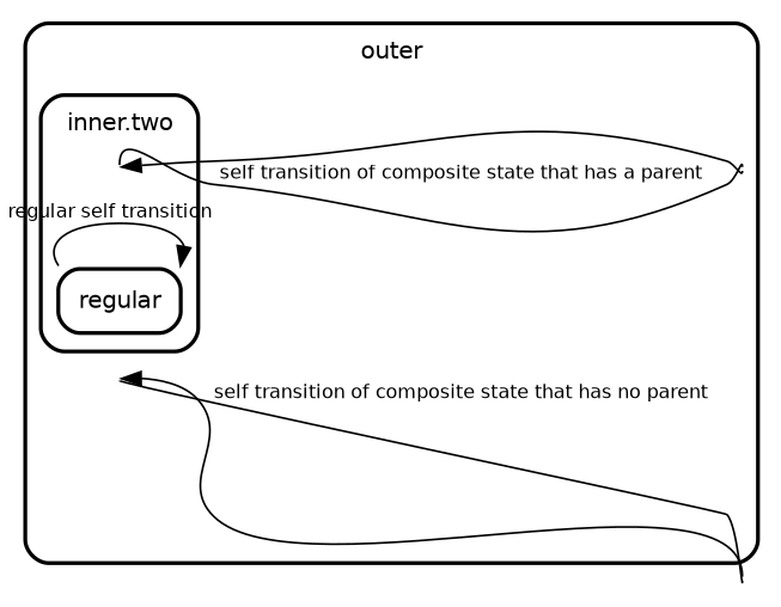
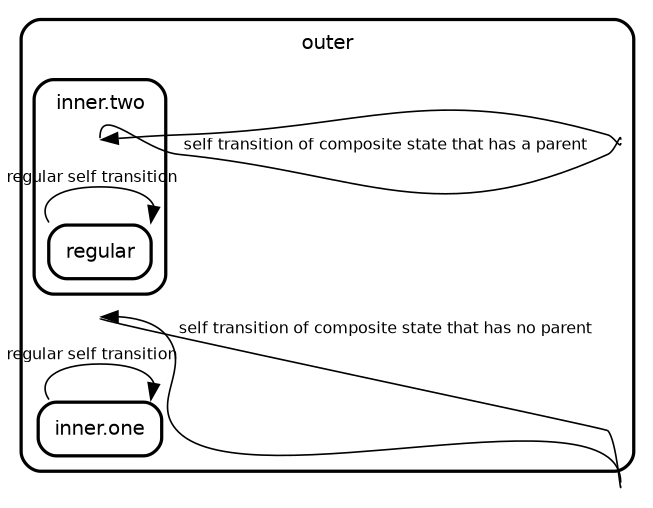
  digraph {
    compound=true
    fontname=Helvetica
    fontsize=12
    nodesep=0.3
    ordering=out
    penwidth=2.0
    rankdir=LR
    ranksep=0.1
    splines=true
    node [fillcolor=transparent fontname=Helvetica fontsize=12 margin=0 penwidth=2.0 shape=point style=invis]
    edge [fontname=Helvetica fontsize=10]
    "inner.two" [fixedsize=true height=0 width=0]
    n2 [label=<        <table align="center" cellborder="0" border="2" style="rounded" width="48">         <tr><td width="48" cellpadding="7">regular</td></tr>       </table>     > shape=plaintext style=filled]
    outer [fixedsize=true height=0 width=0]
    "self_inner.two" [height=0 width=0 margin=""]
+   n5 [label=<        <table align="center" cellborder="0" border="2" style="rounded" width="48">         <tr><td width="48" cellpadding="7">inner.one</td></tr>       </table>     > shape=plaintext style=filled]
    self_outer [height=0 width=0 margin=""]
    subgraph cluster_1 {
      label=<       <table cellborder="0" border="0">         <tr><td>outer</td></tr>       </table>       >
      style=rounded
      outer
      "self_inner.two"
+     n5
      subgraph cluster_2 {
        label=<       <table cellborder="0" border="0">         <tr><td>inner.two</td></tr>       </table>       >
        style=rounded
        "inner.two"
        n2
      }
    }
    "inner.two" -> "self_inner.two" [arrowhead=none headport=n label="self transition of composite state that has a parent   \l" tailport=n]
    n2 -> n2 [label="regular self transition   \l"]
    outer -> self_outer [arrowhead=none headport=s label="self transition of composite state that has no parent   \l" tailport=s]
    "self_inner.two" -> "inner.two" [tailport=s]
+   n5 -> n5 [label="regular self transition   \l"]
    self_outer -> outer [tailport=n]
  }
